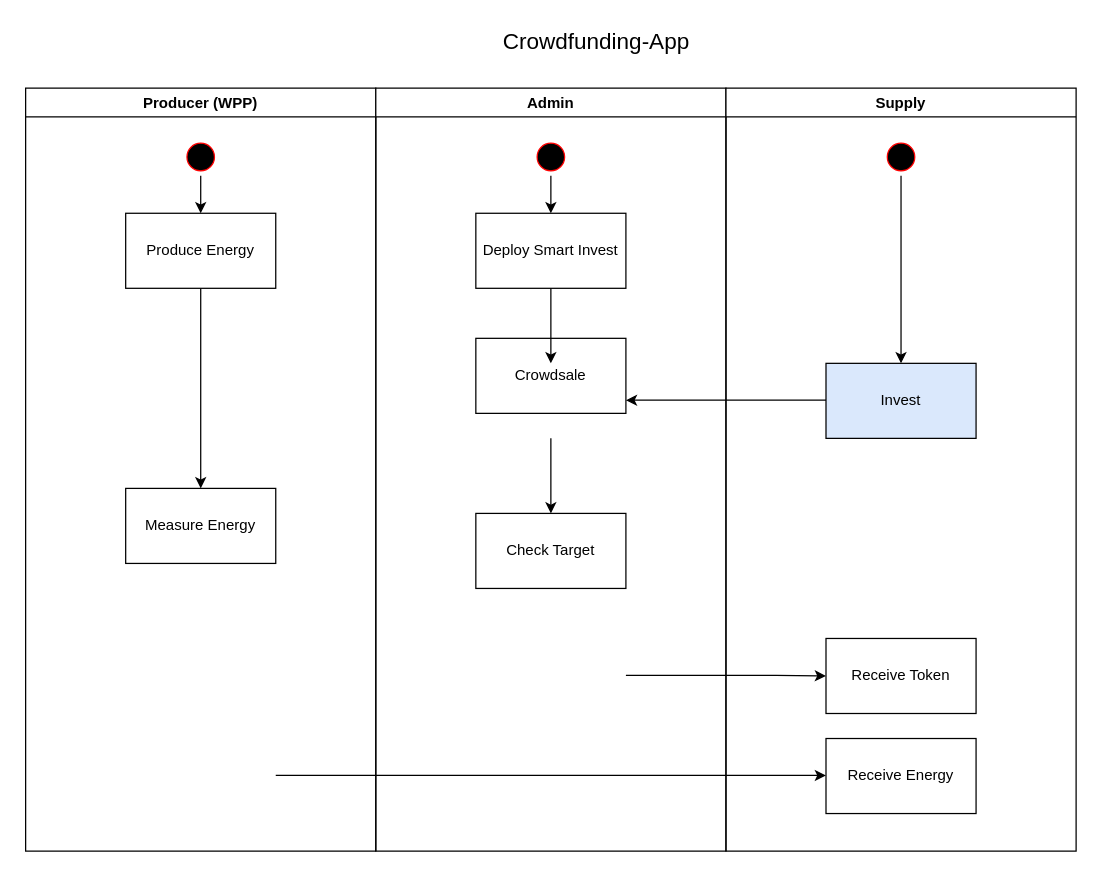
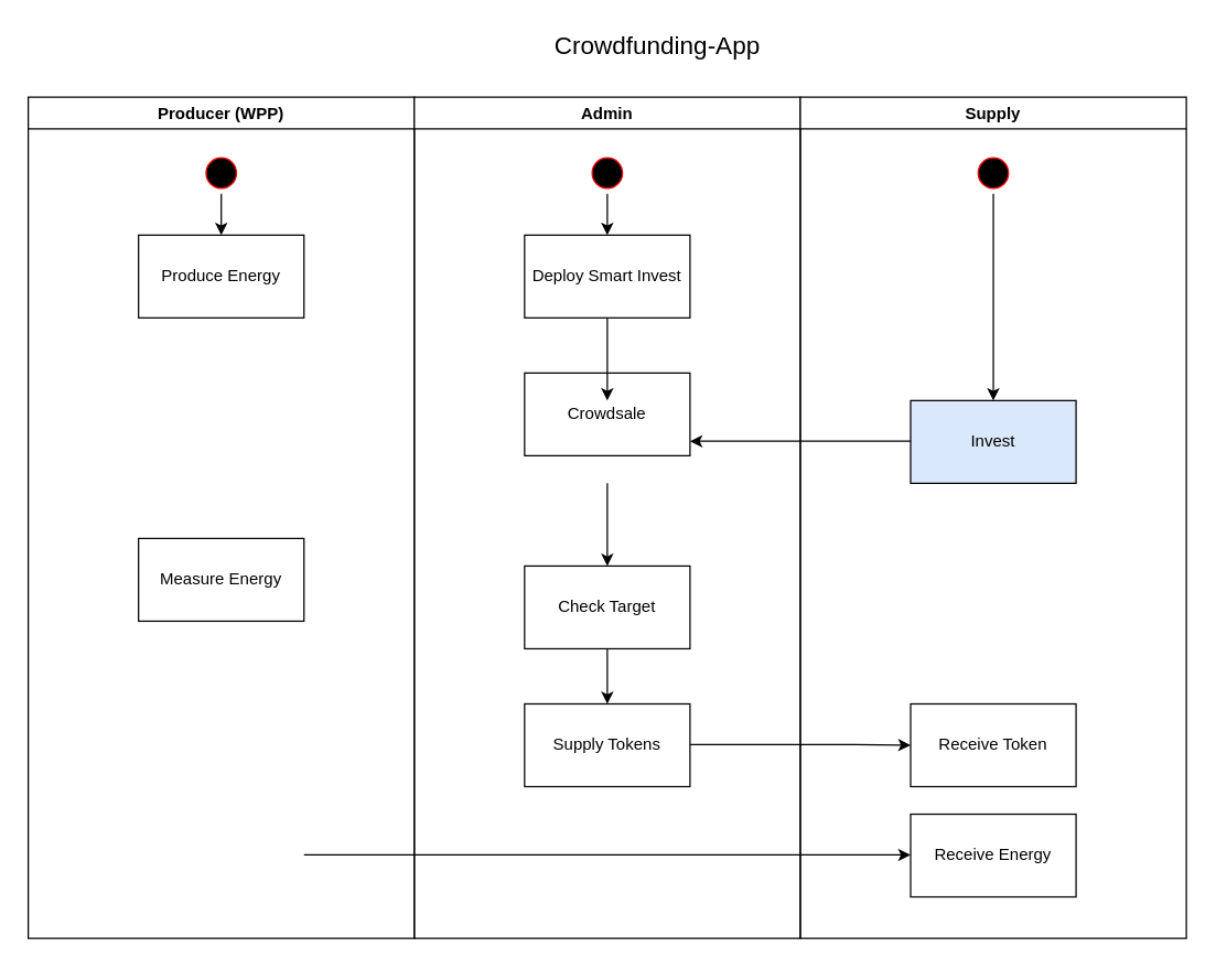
  <mxCell id="0" />
  <mxCell id="1" parent="0" />
  <mxCell id="2" value="Producer (WPP)" style="swimlane;whiteSpace=wrap" parent="1" vertex="1"><mxGeometry x="20" y="70" width="280" height="610" as="geometry" /></mxCell>
  <mxCell id="3" style="edgeStyle=orthogonalEdgeStyle;rounded=0;orthogonalLoop=1;jettySize=auto;html=1;exitX=0.5;exitY=1;exitDx=0;exitDy=0;" parent="2" source="4" target="6" edge="1"><mxGeometry relative="1" as="geometry" /></mxCell>
  <mxCell id="4" value="" style="ellipse;shape=startState;fillColor=#000000;strokeColor=#ff0000;" parent="2" vertex="1"><mxGeometry x="125" y="40" width="30" height="30" as="geometry" /></mxCell>
- <mxCell id="5" value="" style="edgeStyle=orthogonalEdgeStyle;rounded=0;orthogonalLoop=1;jettySize=auto;html=1;" parent="2" source="6" target="7" edge="1"><mxGeometry relative="1" as="geometry" /></mxCell>
  <mxCell id="6" value="Produce Energy" style="rounded=0;whiteSpace=wrap;html=1;" parent="2" vertex="1"><mxGeometry x="80" y="100" width="120" height="60" as="geometry" /></mxCell>
  <mxCell id="7" value="Measure Energy" style="rounded=0;whiteSpace=wrap;html=1;" parent="2" vertex="1"><mxGeometry x="80" y="320" width="120" height="60" as="geometry" /></mxCell>
  <mxCell id="8" value="Admin" style="swimlane;whiteSpace=wrap" parent="1" vertex="1"><mxGeometry x="300" y="70" width="280" height="610" as="geometry" /></mxCell>
  <mxCell id="9" value="" style="edgeStyle=orthogonalEdgeStyle;rounded=0;orthogonalLoop=1;jettySize=auto;html=1;" parent="8" source="10" edge="1"><mxGeometry relative="1" as="geometry"><mxPoint x="140" y="100" as="targetPoint" /></mxGeometry></mxCell>
  <mxCell id="10" value="" style="ellipse;shape=startState;fillColor=#000000;strokeColor=#ff0000;" parent="8" vertex="1"><mxGeometry x="125" y="40" width="30" height="30" as="geometry" /></mxCell>
  <mxCell id="11" value="Deploy Smart Invest" style="rounded=0;whiteSpace=wrap;html=1;" parent="8" vertex="1"><mxGeometry x="80" y="100" width="120" height="60" as="geometry" /></mxCell>
  <mxCell id="12" value="Crowdsale" style="rounded=0;whiteSpace=wrap;html=1;" vertex="1" parent="8"><mxGeometry x="80" y="200" width="120" height="60" as="geometry" /></mxCell>
  <mxCell id="13" value="" style="edgeStyle=orthogonalEdgeStyle;rounded=0;orthogonalLoop=1;jettySize=auto;html=1;" edge="1" parent="8"><mxGeometry relative="1" as="geometry"><mxPoint x="140" y="220" as="targetPoint" /><mxPoint x="140" y="160" as="sourcePoint" /></mxGeometry></mxCell>
  <mxCell id="14" value="Check Target" style="rounded=0;whiteSpace=wrap;html=1;" vertex="1" parent="8"><mxGeometry x="80" y="340" width="120" height="60" as="geometry" /></mxCell>
  <mxCell id="15" value="" style="edgeStyle=orthogonalEdgeStyle;rounded=0;orthogonalLoop=1;jettySize=auto;html=1;entryX=0.5;entryY=0;entryDx=0;entryDy=0;" edge="1" parent="8" target="14"><mxGeometry relative="1" as="geometry"><mxPoint x="140" y="390" as="targetPoint" /><mxPoint x="140" y="310" as="sourcePoint" /><Array as="points"><mxPoint x="140" y="280" /><mxPoint x="140" y="280" /></Array></mxGeometry></mxCell>
+ <mxCell id="16" value="Supply Tokens" style="rounded=0;whiteSpace=wrap;html=1;" vertex="1" parent="8"><mxGeometry x="80" y="440" width="120" height="60" as="geometry" /></mxCell>
  <mxCell id="17" value="" style="edgeStyle=orthogonalEdgeStyle;rounded=0;orthogonalLoop=1;jettySize=auto;html=1;" edge="1" parent="8"><mxGeometry relative="1" as="geometry"><mxPoint x="200" y="249.5" as="targetPoint" /><Array as="points"><mxPoint x="320" y="249.5" /><mxPoint x="320" y="249.5" /></Array><mxPoint x="360" y="249.5" as="sourcePoint" /></mxGeometry></mxCell>
+ <mxCell id="18" value="" style="edgeStyle=orthogonalEdgeStyle;rounded=0;orthogonalLoop=1;jettySize=auto;html=1;entryX=0.5;entryY=0;entryDx=0;entryDy=0;exitX=0.5;exitY=1;exitDx=0;exitDy=0;" edge="1" parent="8" source="14" target="16"><mxGeometry relative="1" as="geometry"><mxPoint x="140" y="440" as="targetPoint" /><mxPoint x="140" y="430" as="sourcePoint" /><Array as="points" /></mxGeometry></mxCell>
  <mxCell id="19" value="" style="edgeStyle=orthogonalEdgeStyle;rounded=0;orthogonalLoop=1;jettySize=auto;html=1;" edge="1" parent="8"><mxGeometry relative="1" as="geometry"><mxPoint x="200" y="469.5" as="sourcePoint" /><mxPoint x="360" y="470" as="targetPoint" /><Array as="points"><mxPoint x="320" y="470" /><mxPoint x="320" y="470" /></Array></mxGeometry></mxCell>
  <mxCell id="20" value="Supply" style="swimlane;whiteSpace=wrap;startSize=23;" parent="1" vertex="1"><mxGeometry x="580" y="70" width="280" height="610" as="geometry" /></mxCell>
  <mxCell id="21" value="" style="edgeStyle=orthogonalEdgeStyle;rounded=0;orthogonalLoop=1;jettySize=auto;html=1;entryX=0.5;entryY=0;entryDx=0;entryDy=0;" parent="20" source="22" target="23" edge="1"><mxGeometry relative="1" as="geometry"><mxPoint x="140" y="210" as="targetPoint" /></mxGeometry></mxCell>
  <mxCell id="22" value="" style="ellipse;shape=startState;fillColor=#000000;strokeColor=#ff0000;" parent="20" vertex="1"><mxGeometry x="125" y="40" width="30" height="30" as="geometry" /></mxCell>
  <mxCell id="23" value="Invest" style="rounded=0;whiteSpace=wrap;html=1;fillColor=#dae8fc;" parent="20" vertex="1"><mxGeometry x="80" y="220" width="120" height="60" as="geometry" /></mxCell>
  <mxCell id="24" value="Receive Token" style="rounded=0;whiteSpace=wrap;html=1;" vertex="1" parent="20"><mxGeometry x="80" y="440" width="120" height="60" as="geometry" /></mxCell>
  <mxCell id="25" value="Receive Energy" style="rounded=0;whiteSpace=wrap;html=1;" vertex="1" parent="20"><mxGeometry x="80" y="520" width="120" height="60" as="geometry" /></mxCell>
  <mxCell id="26" value="" style="edgeStyle=orthogonalEdgeStyle;rounded=0;orthogonalLoop=1;jettySize=auto;html=1;" parent="20" edge="1"><mxGeometry relative="1" as="geometry"><mxPoint x="-360" y="549.5" as="sourcePoint" /><mxPoint x="80" y="549.5" as="targetPoint" /></mxGeometry></mxCell>
  <mxCell id="27" value="Crowdfunding-App" style="text;html=1;resizable=0;points=[];autosize=1;align=left;verticalAlign=top;spacingTop=-4;fontSize=18;" parent="1" vertex="1"><mxGeometry x="400" y="20" width="160" height="20" as="geometry" /></mxCell>
